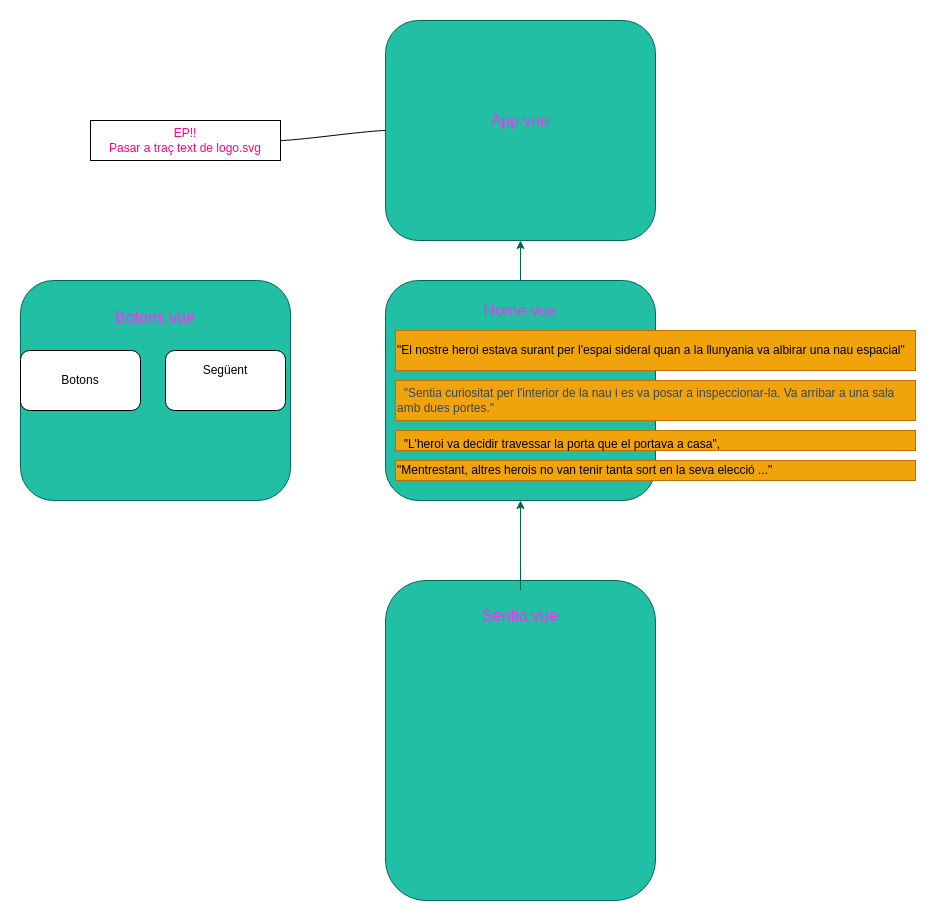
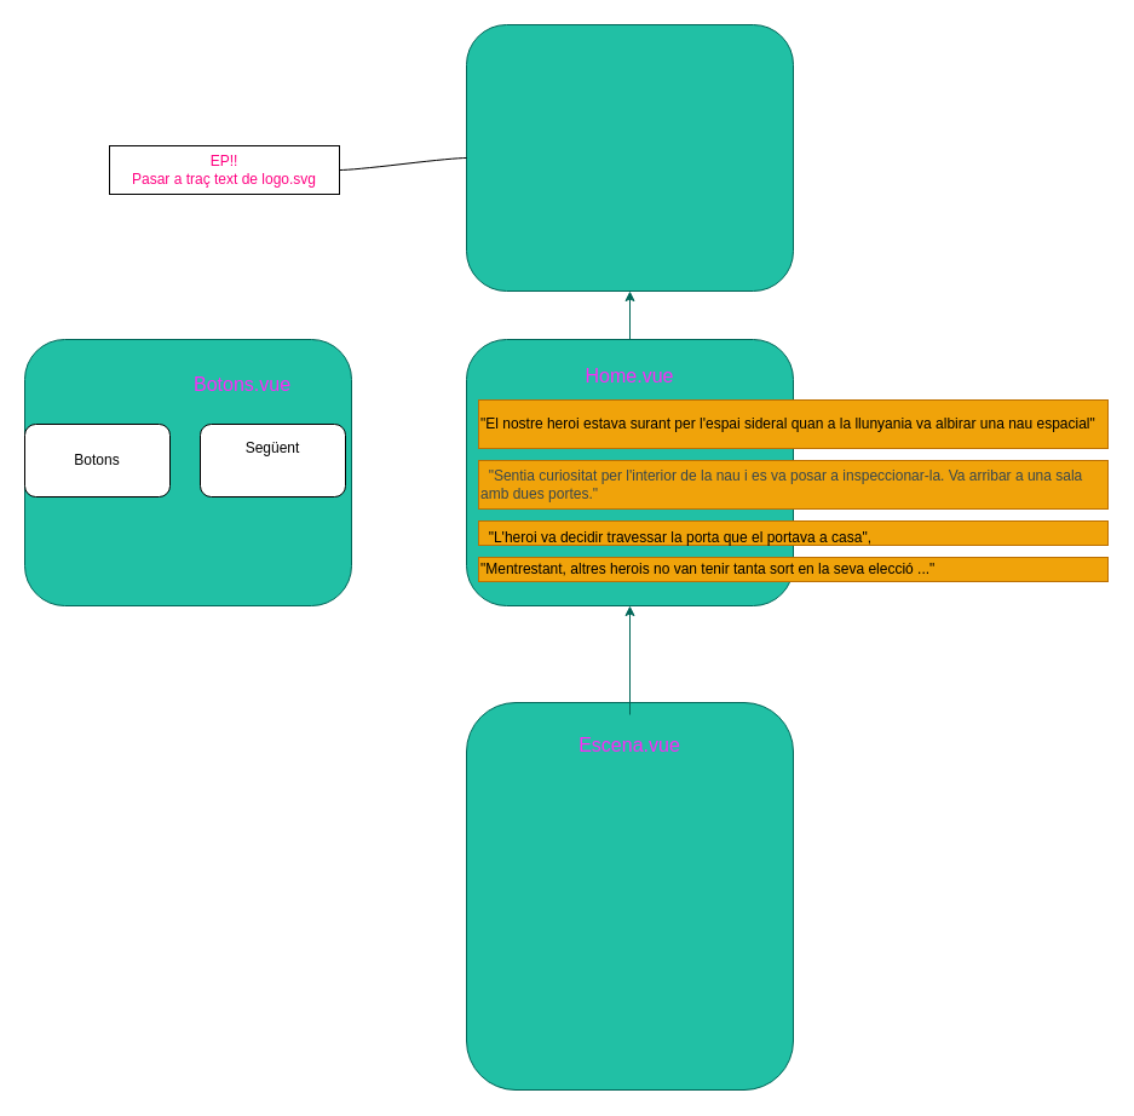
  <mxCell id="0" />
  <mxCell id="1" parent="0" />
  <mxCell id="2" value="" style="whiteSpace=wrap;html=1;fillColor=#21C0A5;strokeColor=#006658;fontColor=#5C5C5C;rounded=1;" parent="1" vertex="1"><mxGeometry x="385" y="20" width="270" height="220" as="geometry" /></mxCell>
- <mxCell id="3" value="&lt;font style=&quot;font-size: 16px&quot; color=&quot;#ff29f8&quot;&gt;App.vue&lt;/font&gt;" style="text;html=1;strokeColor=none;fillColor=none;align=center;verticalAlign=middle;whiteSpace=wrap;fontColor=#5C5C5C;rounded=1;" parent="1" vertex="1"><mxGeometry x="485" y="100" width="70" height="40" as="geometry" /></mxCell>
  <mxCell id="4" style="edgeStyle=orthogonalEdgeStyle;rounded=1;sketch=0;orthogonalLoop=1;jettySize=auto;html=1;exitX=0.5;exitY=0;exitDx=0;exitDy=0;fontColor=#5C5C5C;strokeColor=#006658;fillColor=#21C0A5;" parent="1" source="5" target="2" edge="1"><mxGeometry relative="1" as="geometry" /></mxCell>
  <mxCell id="5" value="" style="whiteSpace=wrap;html=1;fillColor=#21C0A5;strokeColor=#006658;fontColor=#5C5C5C;rounded=1;" parent="1" vertex="1"><mxGeometry x="385" y="280" width="270" height="220" as="geometry" /></mxCell>
  <mxCell id="6" value="&lt;font style=&quot;font-size: 16px&quot; color=&quot;#ff29f8&quot;&gt;Home.vue&lt;/font&gt;" style="text;html=1;strokeColor=none;fillColor=none;align=center;verticalAlign=middle;whiteSpace=wrap;fontColor=#5C5C5C;rounded=1;" parent="1" vertex="1"><mxGeometry x="485" y="290" width="70" height="40" as="geometry" /></mxCell>
  <mxCell id="7" value="" style="whiteSpace=wrap;html=1;fillColor=#21C0A5;strokeColor=#006658;fontColor=#5C5C5C;rounded=1;" parent="1" vertex="1"><mxGeometry x="385" y="580" width="270" height="320" as="geometry" /></mxCell>
  <mxCell id="8" style="edgeStyle=orthogonalEdgeStyle;rounded=1;sketch=0;orthogonalLoop=1;jettySize=auto;html=1;fontColor=#5C5C5C;strokeColor=#006658;fillColor=#21C0A5;" parent="1" source="9" target="5" edge="1"><mxGeometry relative="1" as="geometry" /></mxCell>
- <mxCell id="9" value="&lt;font style=&quot;font-size: 16px&quot; color=&quot;#ff29f8&quot;&gt;Sentia.vue&lt;/font&gt;" style="text;html=1;strokeColor=none;fillColor=none;align=center;verticalAlign=middle;whiteSpace=wrap;fontColor=#5C5C5C;rounded=1;" parent="1" vertex="1"><mxGeometry x="470" y="590" width="100" height="50" as="geometry" /></mxCell>
+ <mxCell id="9" value="&lt;font style=&quot;font-size: 16px&quot; color=&quot;#ff29f8&quot;&gt;Escena.vue&lt;/font&gt;" style="text;html=1;strokeColor=none;fillColor=none;align=center;verticalAlign=middle;whiteSpace=wrap;fontColor=#5C5C5C;rounded=1;" parent="1" vertex="1"><mxGeometry x="470" y="590" width="100" height="50" as="geometry" /></mxCell>
  <mxCell id="10" value="&quot;El nostre heroi estava surant per l'espai sideral quan a la llunyania va albirar una nau espacial&quot;" style="text;strokeColor=#BD7000;fillColor=#f0a30a;align=left;verticalAlign=middle;rounded=0;sketch=0;fontColor=#000000;whiteSpace=wrap;html=1;" parent="1" vertex="1"><mxGeometry y="330" width="520" height="40" as="geometry" x="395" /></mxCell>
  <mxCell id="11" value="&lt;span style=&quot;color: rgb(55 , 71 , 79) ; font-family: &amp;#34;montserrat&amp;#34; , &amp;#34;arial&amp;#34; , &amp;#34;helvetica&amp;#34;&quot;&gt;&lt;font style=&quot;font-size: 12px&quot;&gt;&amp;nbsp; &quot;Sentia curiositat per l'interior de la nau i es va posar a inspeccionar-la. Va arribar a una sala amb dues portes.&quot;&lt;/font&gt;&lt;/span&gt;" style="text;strokeColor=#BD7000;fillColor=#f0a30a;align=left;verticalAlign=middle;rounded=0;sketch=0;fontColor=#000000;whiteSpace=wrap;html=1;" parent="1" vertex="1"><mxGeometry y="380" width="520" height="40" as="geometry" x="395" /></mxCell>
  <mxCell id="12" value="  &amp;quot;L&amp;#39;heroi va decidir travessar la porta que el portava a casa&amp;quot;,&lt;br&gt;&lt;br&gt;" style="text;strokeColor=#BD7000;fillColor=#f0a30a;align=left;verticalAlign=top;rounded=0;sketch=0;fontColor=#000000;whiteSpace=wrap;html=1;" parent="1" vertex="1"><mxGeometry y="430" width="520" height="20" as="geometry" x="395" /></mxCell>
  <mxCell id="13" value="&amp;quot;Mentrestant, altres herois no van tenir tanta sort en la seva elecció ...&amp;quot;&lt;br&gt;" style="text;strokeColor=#BD7000;fillColor=#f0a30a;align=left;verticalAlign=middle;rounded=0;sketch=0;fontColor=#000000;whiteSpace=wrap;html=1;" parent="1" vertex="1"><mxGeometry y="460" width="520" height="20" as="geometry" x="395" /></mxCell>
  <mxCell id="14" value="" style="whiteSpace=wrap;html=1;fillColor=#21C0A5;strokeColor=#006658;fontColor=#5C5C5C;rounded=1;" parent="1" vertex="1"><mxGeometry x="20" y="280" width="270" height="220" as="geometry" /></mxCell>
- <mxCell id="15" value="&lt;font style=&quot;font-size: 16px&quot; color=&quot;#ff29f8&quot;&gt;Botons.vue&lt;/font&gt;" style="text;html=1;strokeColor=none;fillColor=none;align=center;verticalAlign=middle;whiteSpace=wrap;fontColor=#5C5C5C;rounded=1;" parent="1" vertex="1"><mxGeometry x="105" y="297" width="100" height="40" as="geometry" /></mxCell>
+ <mxCell id="15" value="&lt;font style=&quot;font-size: 16px&quot; color=&quot;#ff29f8&quot;&gt;Botons.vue&lt;/font&gt;" style="text;html=1;strokeColor=none;fillColor=none;align=center;verticalAlign=middle;whiteSpace=wrap;fontColor=#5C5C5C;rounded=1;" parent="1" vertex="1"><mxGeometry x="150" y="297" width="100" height="40" as="geometry" /></mxCell>
  <mxCell id="16" value="" style="rounded=1;whiteSpace=wrap;html=1;" parent="1" vertex="1"><mxGeometry x="20" y="350" width="120" height="60" as="geometry" /></mxCell>
  <mxCell id="17" value="Botons" style="text;html=1;strokeColor=none;fillColor=none;align=center;verticalAlign=middle;whiteSpace=wrap;rounded=0;" parent="1" vertex="1"><mxGeometry x="60" y="370" width="40" height="20" as="geometry" /></mxCell>
  <mxCell id="18" value="" style="rounded=1;whiteSpace=wrap;html=1;" parent="1" vertex="1"><mxGeometry x="165" y="350" width="120" height="60" as="geometry" /></mxCell>
  <mxCell id="19" value="Següent" style="text;html=1;strokeColor=none;fillColor=none;align=center;verticalAlign=middle;whiteSpace=wrap;rounded=0;" parent="1" vertex="1"><mxGeometry x="205" y="360" width="40" height="20" as="geometry" /></mxCell>
  <mxCell id="20" value="&lt;font color=&quot;#ff0080&quot;&gt;EP!!&lt;br&gt;Pasar a traç text de logo.svg&lt;/font&gt;" style="whiteSpace=wrap;html=1;arcSize=50;align=center;verticalAlign=middle;strokeWidth=1;autosize=1;spacing=4;treeFolding=1;treeMoving=1;newEdgeStyle={&quot;edgeStyle&quot;:&quot;entityRelationEdgeStyle&quot;,&quot;startArrow&quot;:&quot;none&quot;,&quot;endArrow&quot;:&quot;none&quot;,&quot;segment&quot;:10,&quot;curved&quot;:1};rounded=0;" vertex="1" parent="1"><mxGeometry x="90" y="120" width="190" height="40" as="geometry" /></mxCell>
  <mxCell id="21" value="" style="edgeStyle=entityRelationEdgeStyle;startArrow=none;endArrow=none;segment=10;curved=1;" edge="1" target="20" parent="1" source="2"><mxGeometry relative="1" as="geometry"><mxPoint x="365" y="410" as="sourcePoint" /></mxGeometry></mxCell>
